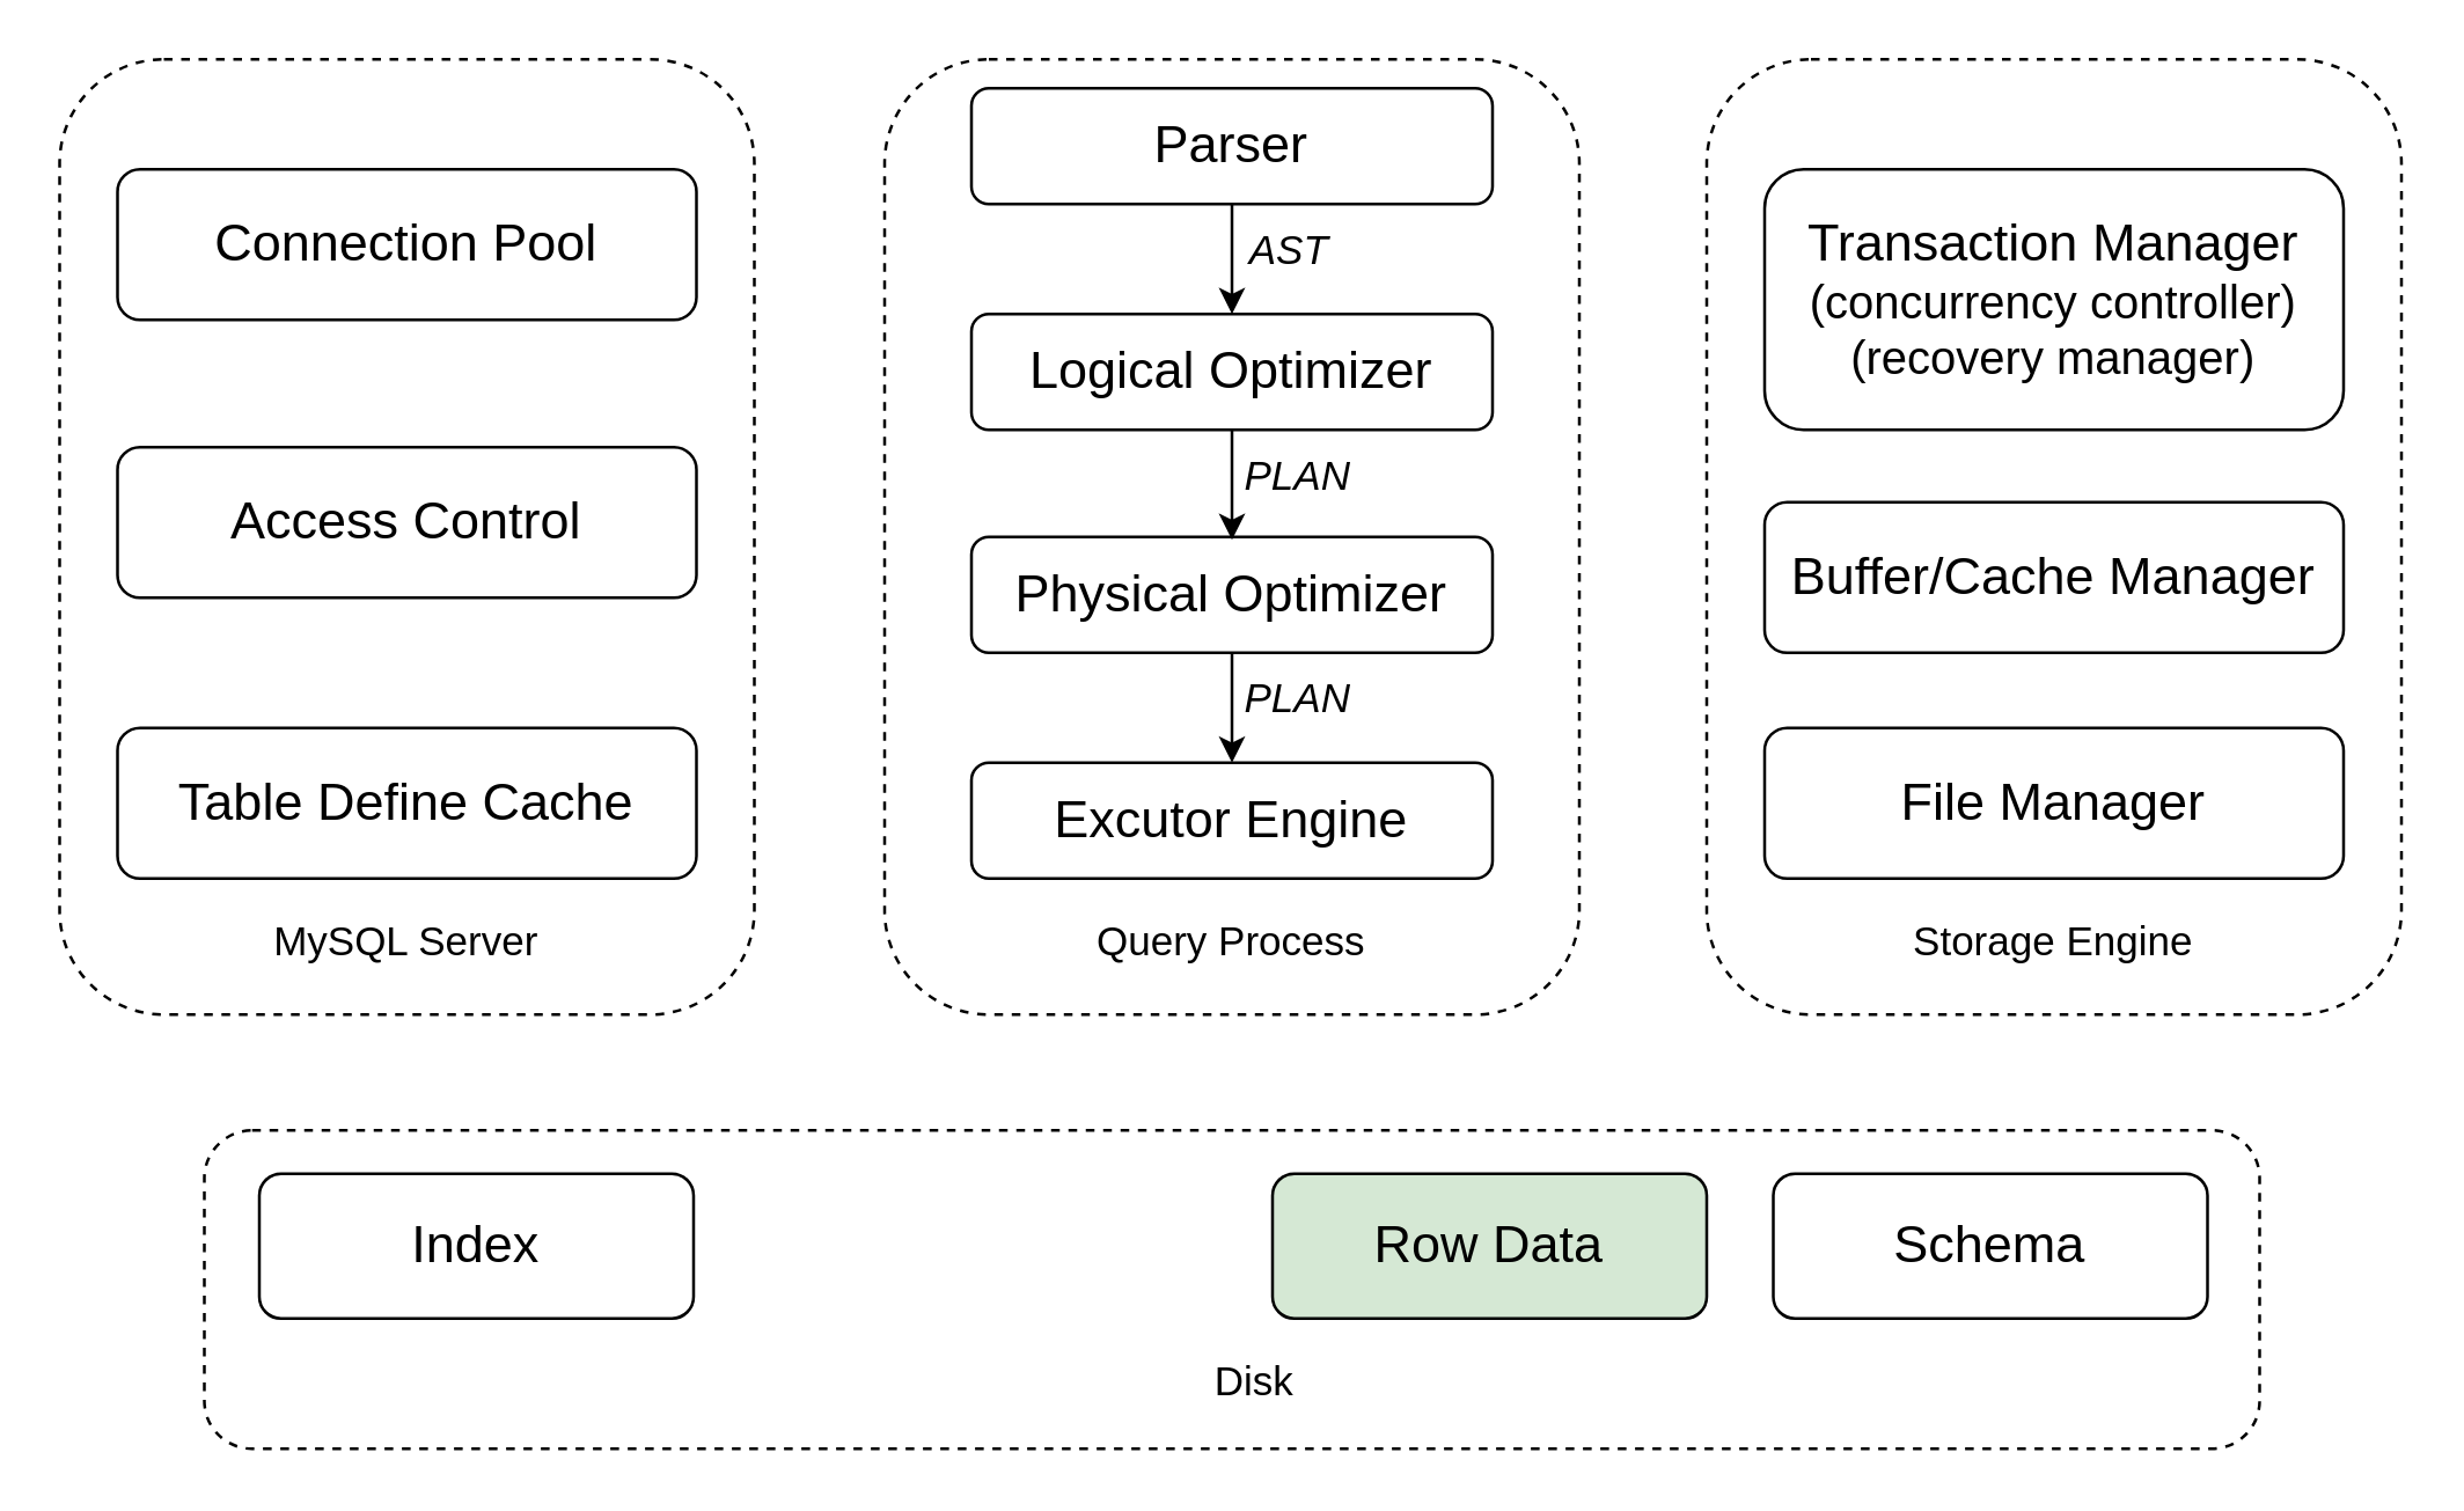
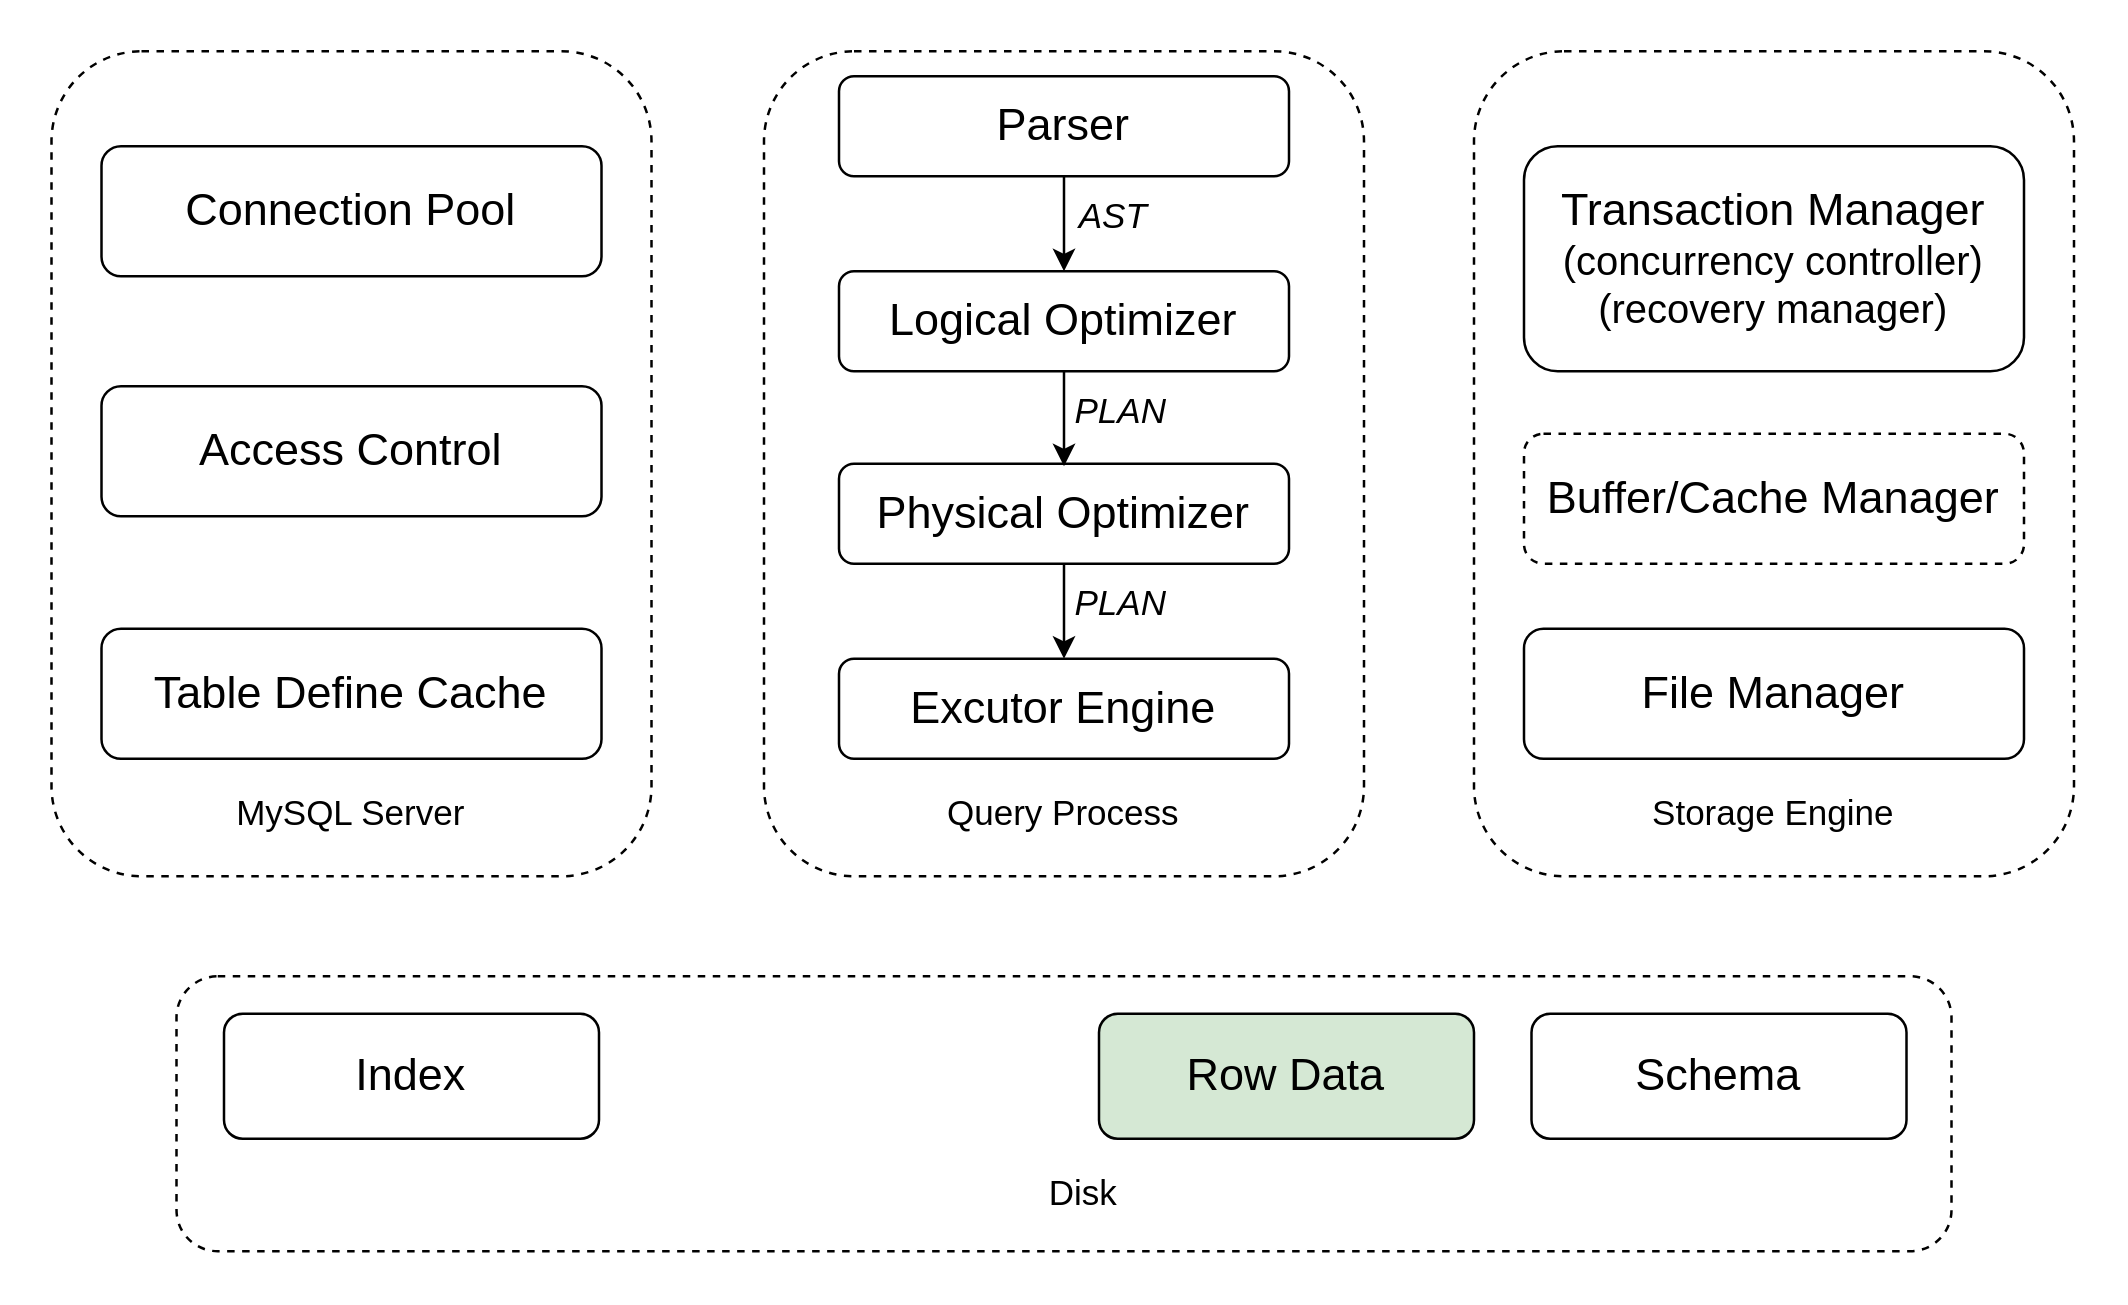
  <mxCell id="0" />
  <mxCell id="1" parent="0" />
  <mxCell id="2" value="" style="rounded=1;whiteSpace=wrap;html=1;fontSize=14;dashed=1;" parent="1" vertex="1"><mxGeometry x="70" y="390" width="710" height="110" as="geometry" /></mxCell>
  <mxCell id="3" value="" style="rounded=1;whiteSpace=wrap;html=1;fontSize=14;dashed=1;" parent="1" vertex="1"><mxGeometry x="305" y="20" width="240" height="330" as="geometry" /></mxCell>
  <mxCell id="4" value="&lt;font style=&quot;font-size: 18px;&quot;&gt;Parser&lt;/font&gt;" style="rounded=1;whiteSpace=wrap;html=1;" parent="1" vertex="1"><mxGeometry x="335" y="30" width="180" height="40" as="geometry" /></mxCell>
  <mxCell id="5" value="&lt;font style=&quot;font-size: 18px;&quot;&gt;Logical Optimizer&lt;/font&gt;" style="rounded=1;whiteSpace=wrap;html=1;" parent="1" vertex="1"><mxGeometry x="335" y="108" width="180" height="40" as="geometry" /></mxCell>
  <mxCell id="6" value="&lt;font style=&quot;font-size: 18px;&quot;&gt;Physical Optimizer&lt;/font&gt;" style="rounded=1;whiteSpace=wrap;html=1;" parent="1" vertex="1"><mxGeometry x="335" y="185" width="180" height="40" as="geometry" /></mxCell>
  <mxCell id="7" value="" style="endArrow=classic;html=1;rounded=0;fontSize=18;exitX=0.5;exitY=1;exitDx=0;exitDy=0;" parent="1" source="4" target="5" edge="1"><mxGeometry width="50" height="50" relative="1" as="geometry"><mxPoint x="565" y="160" as="sourcePoint" /><mxPoint x="615" y="110" as="targetPoint" /></mxGeometry></mxCell>
  <mxCell id="8" value="&lt;font style=&quot;font-size: 14px;&quot;&gt;&lt;i&gt;AST&lt;/i&gt;&lt;/font&gt;" style="text;html=1;strokeColor=none;fillColor=none;align=center;verticalAlign=middle;whiteSpace=wrap;rounded=0;fontSize=12;" parent="1" vertex="1"><mxGeometry x="425" y="76" width="40" height="20" as="geometry" /></mxCell>
  <mxCell id="9" value="" style="endArrow=classic;html=1;rounded=0;fontSize=18;exitX=0.5;exitY=1;exitDx=0;exitDy=0;" parent="1" edge="1"><mxGeometry width="50" height="50" relative="1" as="geometry"><mxPoint x="425" y="148" as="sourcePoint" /><mxPoint x="425" y="186" as="targetPoint" /></mxGeometry></mxCell>
  <mxCell id="10" value="&lt;font style=&quot;font-size: 14px;&quot;&gt;&lt;i&gt;PLAN&lt;/i&gt;&lt;/font&gt;" style="text;html=1;strokeColor=none;fillColor=none;align=center;verticalAlign=middle;whiteSpace=wrap;rounded=0;fontSize=12;" parent="1" vertex="1"><mxGeometry x="428" y="154" width="40" height="20" as="geometry" /></mxCell>
  <mxCell id="11" value="&lt;font style=&quot;font-size: 18px;&quot;&gt;Excutor Engine&lt;/font&gt;" style="rounded=1;whiteSpace=wrap;html=1;" parent="1" vertex="1"><mxGeometry x="335" y="263" width="180" height="40" as="geometry" /></mxCell>
  <mxCell id="12" value="" style="endArrow=classic;html=1;rounded=0;fontSize=18;exitX=0.5;exitY=1;exitDx=0;exitDy=0;" parent="1" edge="1"><mxGeometry width="50" height="50" relative="1" as="geometry"><mxPoint x="425" y="225" as="sourcePoint" /><mxPoint x="425" y="263" as="targetPoint" /></mxGeometry></mxCell>
  <mxCell id="13" value="&lt;font style=&quot;font-size: 14px;&quot;&gt;&lt;i&gt;PLAN&lt;/i&gt;&lt;/font&gt;" style="text;html=1;strokeColor=none;fillColor=none;align=center;verticalAlign=middle;whiteSpace=wrap;rounded=0;fontSize=12;" parent="1" vertex="1"><mxGeometry x="428" y="231" width="40" height="20" as="geometry" /></mxCell>
  <mxCell id="14" value="Query Process" style="text;html=1;strokeColor=none;fillColor=none;align=center;verticalAlign=middle;whiteSpace=wrap;rounded=0;dashed=1;fontSize=14;" parent="1" vertex="1"><mxGeometry x="360" y="310" width="130" height="30" as="geometry" /></mxCell>
  <mxCell id="15" value="" style="rounded=1;whiteSpace=wrap;html=1;fontSize=14;dashed=1;" parent="1" vertex="1"><mxGeometry x="589" y="20" width="240" height="330" as="geometry" /></mxCell>
  <mxCell id="16" value="&lt;font style=&quot;&quot;&gt;&lt;span style=&quot;font-size: 18px;&quot;&gt;Transaction Manager&lt;br&gt;&lt;/span&gt;&lt;font size=&quot;3&quot;&gt;(concurrency controller)&lt;br&gt;(recovery manager)&lt;/font&gt;&lt;br&gt;&lt;/font&gt;" style="rounded=1;whiteSpace=wrap;html=1;" parent="1" vertex="1"><mxGeometry x="609" y="58" width="200" height="90" as="geometry" /></mxCell>
- <mxCell id="17" value="&lt;font style=&quot;font-size: 18px;&quot;&gt;Buffer/Cache Manager&lt;/font&gt;" style="rounded=1;whiteSpace=wrap;html=1;" parent="1" vertex="1"><mxGeometry x="609" y="173" width="200" height="52" as="geometry" /></mxCell>
+ <mxCell id="17" value="&lt;font style=&quot;font-size: 18px;&quot;&gt;Buffer/Cache Manager&lt;/font&gt;" style="rounded=1;whiteSpace=wrap;html=1;dashed=1;" parent="1" vertex="1"><mxGeometry x="609" y="173" width="200" height="52" as="geometry" /></mxCell>
  <mxCell id="18" value="&lt;font style=&quot;font-size: 18px;&quot;&gt;File Manager&lt;/font&gt;" style="rounded=1;whiteSpace=wrap;html=1;" parent="1" vertex="1"><mxGeometry x="609" y="251" width="200" height="52" as="geometry" /></mxCell>
  <mxCell id="19" value="Storage Engine" style="text;html=1;strokeColor=none;fillColor=none;align=center;verticalAlign=middle;whiteSpace=wrap;rounded=0;dashed=1;fontSize=14;" parent="1" vertex="1"><mxGeometry x="644" y="310" width="130" height="30" as="geometry" /></mxCell>
  <mxCell id="20" value="&lt;font style=&quot;font-size: 18px;&quot;&gt;Index&lt;/font&gt;" style="rounded=1;whiteSpace=wrap;html=1;" parent="1" vertex="1"><mxGeometry x="89" y="405" width="150" height="50" as="geometry" /></mxCell>
  <mxCell id="21" value="&lt;font style=&quot;font-size: 18px;&quot;&gt;Row Data&lt;/font&gt;" style="rounded=1;whiteSpace=wrap;html=1;fillColor=#d5e8d4;" parent="1" vertex="1"><mxGeometry x="439" y="405" width="150" height="50" as="geometry" /></mxCell>
  <mxCell id="22" value="&lt;font style=&quot;font-size: 18px;&quot;&gt;Schema&lt;/font&gt;" style="rounded=1;whiteSpace=wrap;html=1;" parent="1" vertex="1"><mxGeometry x="612" y="405" width="150" height="50" as="geometry" /></mxCell>
  <mxCell id="23" value="Disk" style="text;html=1;strokeColor=none;fillColor=none;align=center;verticalAlign=middle;whiteSpace=wrap;rounded=0;dashed=1;fontSize=14;" parent="1" vertex="1"><mxGeometry x="368" y="462" width="130" height="30" as="geometry" /></mxCell>
  <mxCell id="24" value="" style="rounded=1;whiteSpace=wrap;html=1;fontSize=14;dashed=1;" vertex="1" parent="1"><mxGeometry x="20" y="20" width="240" height="330" as="geometry" /></mxCell>
  <mxCell id="25" value="&lt;font style=&quot;&quot;&gt;&lt;span style=&quot;font-size: 18px;&quot;&gt;Connection Pool&lt;/span&gt;&lt;br&gt;&lt;/font&gt;" style="rounded=1;whiteSpace=wrap;html=1;" vertex="1" parent="1"><mxGeometry x="40" y="58" width="200" height="52" as="geometry" /></mxCell>
  <mxCell id="26" value="&lt;font style=&quot;font-size: 18px;&quot;&gt;Access Control&lt;/font&gt;" style="rounded=1;whiteSpace=wrap;html=1;" vertex="1" parent="1"><mxGeometry x="40" y="154" width="200" height="52" as="geometry" /></mxCell>
  <mxCell id="27" value="&lt;font style=&quot;font-size: 18px;&quot;&gt;Table Define Cache&lt;/font&gt;" style="rounded=1;whiteSpace=wrap;html=1;" vertex="1" parent="1"><mxGeometry x="40" y="251" width="200" height="52" as="geometry" /></mxCell>
  <mxCell id="28" value="MySQL Server" style="text;html=1;strokeColor=none;fillColor=none;align=center;verticalAlign=middle;whiteSpace=wrap;rounded=0;dashed=1;fontSize=14;" vertex="1" parent="1"><mxGeometry x="75" y="310" width="130" height="30" as="geometry" /></mxCell>
